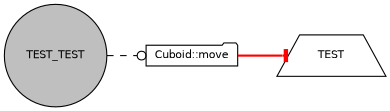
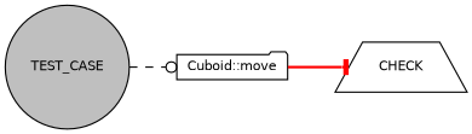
  digraph {
    rankdir=LR
    node [color=black fillcolor=white fontname=Helvetica fontsize=10 style=filled]
    edge [fontname=Helvetica fontsize=10 labelfontname=Helvetica labelfontsize=10]
-   n1 [fillcolor=grey75 fontcolor=black height=0.2 label=TEST_TEST shape=circle width=0.4]
+   n1 [fillcolor=grey75 fontcolor=black height=0.2 label=TEST_CASE shape=circle width=0.4]
    n2 [height=0.2 label="Cuboid::move" shape=folder width=0.4]
-   n3 [height=0.2 label=TEST shape=trapezium width=0.4]
+   n3 [height=0.2 label=CHECK shape=trapezium width=0.4]
    n1 -> n2 [arrowhead=odot color=black style=dashed]
    n2 -> n3 [arrowhead=tee color=red style=bold]
  }
